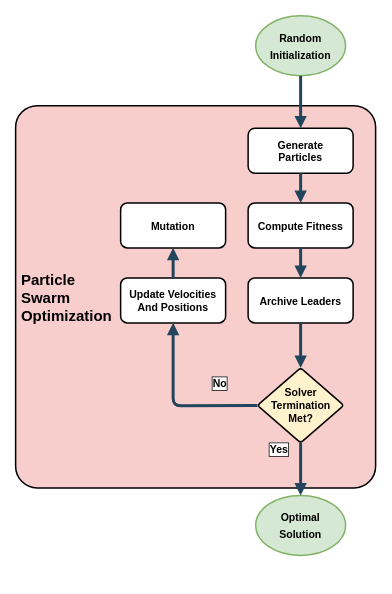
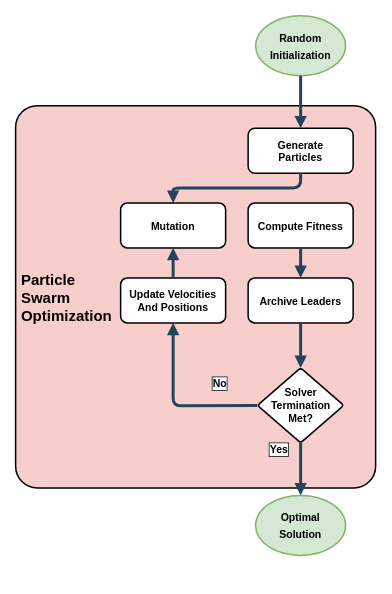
  <mxCell id="0" />
  <mxCell id="1" parent="0" />
  <mxCell id="2" value="" style="group" parent="1" vertex="1" connectable="0"><mxGeometry x="20" y="20.5" width="480" height="749.5" as="geometry" /></mxCell>
  <mxCell id="3" value=" Particle&#10; Swarm&#10; Optimization" style="rounded=1;fillColor=#F8CECC;strokeColor=default;shadow=0;gradientColor=none;fontStyle=1;fontColor=#000000;fontSize=20;labelBackgroundColor=none;align=left;arcSize=6;strokeWidth=2;container=0;" parent="2" vertex="1"><mxGeometry y="120" width="480" height="509.5" as="geometry" /></mxCell>
  <mxCell id="4" value="&lt;font style=&quot;font-size: 14px;&quot;&gt;&lt;b&gt;Optimal&lt;br&gt;Solution&lt;/b&gt;&lt;/font&gt;" style="ellipse;whiteSpace=wrap;html=1;rounded=1;shadow=0;labelBackgroundColor=none;fontSize=18;strokeColor=#82b366;strokeWidth=2;fillColor=#d5e8d4;container=0;" parent="2" vertex="1"><mxGeometry x="320" y="639.5" width="120" height="80" as="geometry" /></mxCell>
  <mxCell id="5" value="" style="edgeStyle=elbowEdgeStyle;elbow=vertical;strokeWidth=4;endArrow=block;endFill=1;fontStyle=1;strokeColor=#23445D;exitX=0.5;exitY=1;exitDx=0;exitDy=0;entryX=0.5;entryY=0;entryDx=0;entryDy=0;" parent="2" source="10" target="4" edge="1"><mxGeometry x="-48" y="165.5" width="100" height="100" as="geometry"><mxPoint x="390" y="400" as="sourcePoint" /><mxPoint x="380" y="610" as="targetPoint" /></mxGeometry></mxCell>
  <mxCell id="6" value="&lt;b&gt;Yes&lt;/b&gt;" style="edgeLabel;html=1;align=center;verticalAlign=middle;resizable=0;points=[];fontSize=14;fontColor=#000000;labelBorderColor=default;container=0;" parent="5" vertex="1" connectable="0"><mxGeometry relative="1" as="geometry"><mxPoint x="-30" y="-27" as="offset" /></mxGeometry></mxCell>
  <mxCell id="7" value="Generate&#10;Particles" style="rounded=1;fillColor=#FFFFFF;strokeColor=default;shadow=0;gradientColor=none;fontStyle=1;fontColor=#000000;fontSize=14;strokeWidth=2;container=0;" parent="2" vertex="1"><mxGeometry x="310" y="150" width="140" height="60" as="geometry" /></mxCell>
  <mxCell id="8" value="Compute Fitness" style="rounded=1;fillColor=#FFFFFF;strokeColor=default;shadow=0;gradientColor=none;fontStyle=1;fontColor=#000000;fontSize=14;strokeWidth=2;container=0;" parent="2" vertex="1"><mxGeometry x="310" y="249.5" width="140" height="60" as="geometry" /></mxCell>
- <mxCell id="9" value="" style="edgeStyle=elbowEdgeStyle;elbow=vertical;strokeWidth=4;endArrow=block;endFill=1;fontStyle=1;strokeColor=#23445D;exitX=0.5;exitY=1;exitDx=0;exitDy=0;entryX=0.5;entryY=0;entryDx=0;entryDy=0;" parent="2" source="7" target="8" edge="1"><mxGeometry x="-68" y="145.5" width="100" height="100" as="geometry"><mxPoint x="390" y="220" as="sourcePoint" /><mxPoint x="390" y="250" as="targetPoint" /></mxGeometry></mxCell>
- <mxCell id="10" value="&lt;b&gt;Solver Termination&lt;br&gt;Met?&lt;br&gt;&lt;/b&gt;" style="rhombus;whiteSpace=wrap;html=1;rounded=1;shadow=0;labelBackgroundColor=none;fontSize=14;fontColor=#000000;strokeColor=default;strokeWidth=2;fillColor=#fff2cc;arcSize=8;container=0;" parent="2" vertex="1"><mxGeometry x="322.5" y="469.5" width="115" height="100" as="geometry" /></mxCell>
+ <mxCell id="9" value="" style="edgeStyle=elbowEdgeStyle;elbow=vertical;strokeWidth=4;endArrow=block;endFill=1;fontStyle=1;strokeColor=#23445D;exitX=0.5;exitY=1;exitDx=0;exitDy=0;" parent="2" source="7" target="13" edge="1"><mxGeometry x="-68" y="145.5" width="100" height="100" as="geometry"><mxPoint x="390" y="220" as="sourcePoint" /><mxPoint x="390" y="250" as="targetPoint" /></mxGeometry></mxCell>
+ <mxCell id="10" value="&lt;b&gt;Solver Termination&lt;br&gt;Met?&lt;br&gt;&lt;/b&gt;" style="rhombus;whiteSpace=wrap;html=1;rounded=1;shadow=0;labelBackgroundColor=none;fontSize=14;fontColor=#000000;strokeColor=default;strokeWidth=2;fillColor=#FFFFFF;arcSize=8;container=0;" parent="2" vertex="1"><mxGeometry x="322.5" y="469.5" width="115" height="100" as="geometry" /></mxCell>
  <mxCell id="11" value="&lt;font style=&quot;font-size: 14px;&quot;&gt;&lt;b&gt;Random Initialization&lt;br&gt;&lt;/b&gt;&lt;/font&gt;" style="ellipse;whiteSpace=wrap;html=1;rounded=1;shadow=0;labelBackgroundColor=none;fontSize=18;strokeColor=#82b366;strokeWidth=2;fillColor=#d5e8d4;container=0;" parent="2" vertex="1"><mxGeometry x="320" width="120" height="80" as="geometry" /></mxCell>
  <mxCell id="12" value="" style="edgeStyle=elbowEdgeStyle;elbow=vertical;strokeWidth=4;endArrow=block;endFill=1;fontStyle=1;strokeColor=#23445D;exitX=0.5;exitY=1;exitDx=0;exitDy=0;entryX=0.5;entryY=0;entryDx=0;entryDy=0;" parent="2" source="11" target="7" edge="1"><mxGeometry x="-68" y="145.5" width="100" height="100" as="geometry"><mxPoint x="390" y="220" as="sourcePoint" /><mxPoint x="380" y="150" as="targetPoint" /></mxGeometry></mxCell>
  <mxCell id="13" value="Mutation" style="rounded=1;fillColor=#FFFFFF;strokeColor=default;shadow=0;gradientColor=none;fontStyle=1;fontColor=#000000;fontSize=14;strokeWidth=2;container=0;" parent="2" vertex="1"><mxGeometry x="140" y="249.5" width="140" height="60" as="geometry" /></mxCell>
  <mxCell id="14" value="Archive Leaders" style="rounded=1;fillColor=#FFFFFF;strokeColor=default;shadow=0;gradientColor=none;fontStyle=1;fontColor=#000000;fontSize=14;strokeWidth=2;container=0;" parent="2" vertex="1"><mxGeometry x="310" y="349.5" width="140" height="60" as="geometry" /></mxCell>
  <mxCell id="15" value="" style="edgeStyle=elbowEdgeStyle;elbow=vertical;strokeWidth=4;endArrow=block;endFill=1;fontStyle=1;strokeColor=#23445D;exitX=0.5;exitY=1;exitDx=0;exitDy=0;entryX=0.5;entryY=0;entryDx=0;entryDy=0;" parent="2" source="8" target="14" edge="1"><mxGeometry x="-68" y="164.5" width="100" height="100" as="geometry"><mxPoint x="390" y="309.5" as="sourcePoint" /><mxPoint x="390" y="430" as="targetPoint" /></mxGeometry></mxCell>
  <mxCell id="16" value="" style="edgeStyle=elbowEdgeStyle;elbow=vertical;strokeWidth=4;endArrow=block;endFill=1;fontStyle=1;strokeColor=#23445D;exitX=0.5;exitY=1;exitDx=0;exitDy=0;entryX=0.5;entryY=0;entryDx=0;entryDy=0;" parent="2" source="14" target="10" edge="1"><mxGeometry x="-58" y="174.5" width="100" height="100" as="geometry"><mxPoint x="390" y="319.5" as="sourcePoint" /><mxPoint x="390" y="359.5" as="targetPoint" /><Array as="points"><mxPoint x="400" y="449.5" /></Array></mxGeometry></mxCell>
  <mxCell id="17" value="Update Velocities&#10;And Positions" style="rounded=1;fillColor=#FFFFFF;strokeColor=default;shadow=0;gradientColor=none;fontStyle=1;fontColor=#000000;fontSize=14;strokeWidth=2;container=0;" parent="2" vertex="1"><mxGeometry x="140" y="349.5" width="140" height="60" as="geometry" /></mxCell>
  <mxCell id="18" value="" style="edgeStyle=elbowEdgeStyle;elbow=vertical;strokeWidth=4;endArrow=block;endFill=1;fontStyle=1;strokeColor=#23445D;exitX=0.5;exitY=0;exitDx=0;exitDy=0;entryX=0.5;entryY=1;entryDx=0;entryDy=0;startArrow=none;" parent="2" source="17" target="13" edge="1"><mxGeometry x="-48" y="165.5" width="100" height="100" as="geometry"><mxPoint x="390" y="400" as="sourcePoint" /><mxPoint x="390" y="430" as="targetPoint" /><Array as="points" /></mxGeometry></mxCell>
  <mxCell id="19" value="" style="edgeStyle=elbowEdgeStyle;elbow=vertical;strokeWidth=4;endArrow=block;endFill=1;fontStyle=1;strokeColor=#23445D;exitX=0;exitY=0.5;exitDx=0;exitDy=0;entryX=0.5;entryY=1;entryDx=0;entryDy=0;startArrow=none;startFill=0;" parent="2" source="10" target="17" edge="1"><mxGeometry x="-48" y="165.5" width="100" height="100" as="geometry"><mxPoint x="322.5" y="519.5" as="sourcePoint" /><mxPoint x="210" y="369.5" as="targetPoint" /><Array as="points"><mxPoint x="260" y="520" /></Array></mxGeometry></mxCell>
  <mxCell id="20" value="&lt;b&gt;No&lt;/b&gt;" style="edgeLabel;html=1;align=center;verticalAlign=middle;resizable=0;points=[];fontSize=14;fontColor=#000000;labelBorderColor=default;container=0;" parent="19" vertex="1" connectable="0"><mxGeometry relative="1" as="geometry"><mxPoint x="60" y="-30" as="offset" /></mxGeometry></mxCell>
